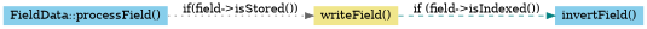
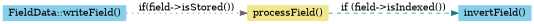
  digraph {
    rankdir=LR
    node [color=purple fillcolor=skyblue shape=plaintext style=filled]
-   n1 [color=darkgreen height=.1 label="FieldData::processField()" width=.6]
-   n2 [fillcolor=khaki height=.1 label="writeField()" width=.6]
+   n1 [color=darkgreen height=.1 label="FieldData::writeField()" width=.6]
+   n2 [fillcolor=khaki height=.1 label="processField()" width=.6]
    n3 [height=.1 label="invertField()" width=.6]
    n1 -> n2 [color=gray40 label="if(field->isStored())" style=dotted]
    n2 -> n3 [color=teal label="if (field->isIndexed())" style=dashed]
  }
